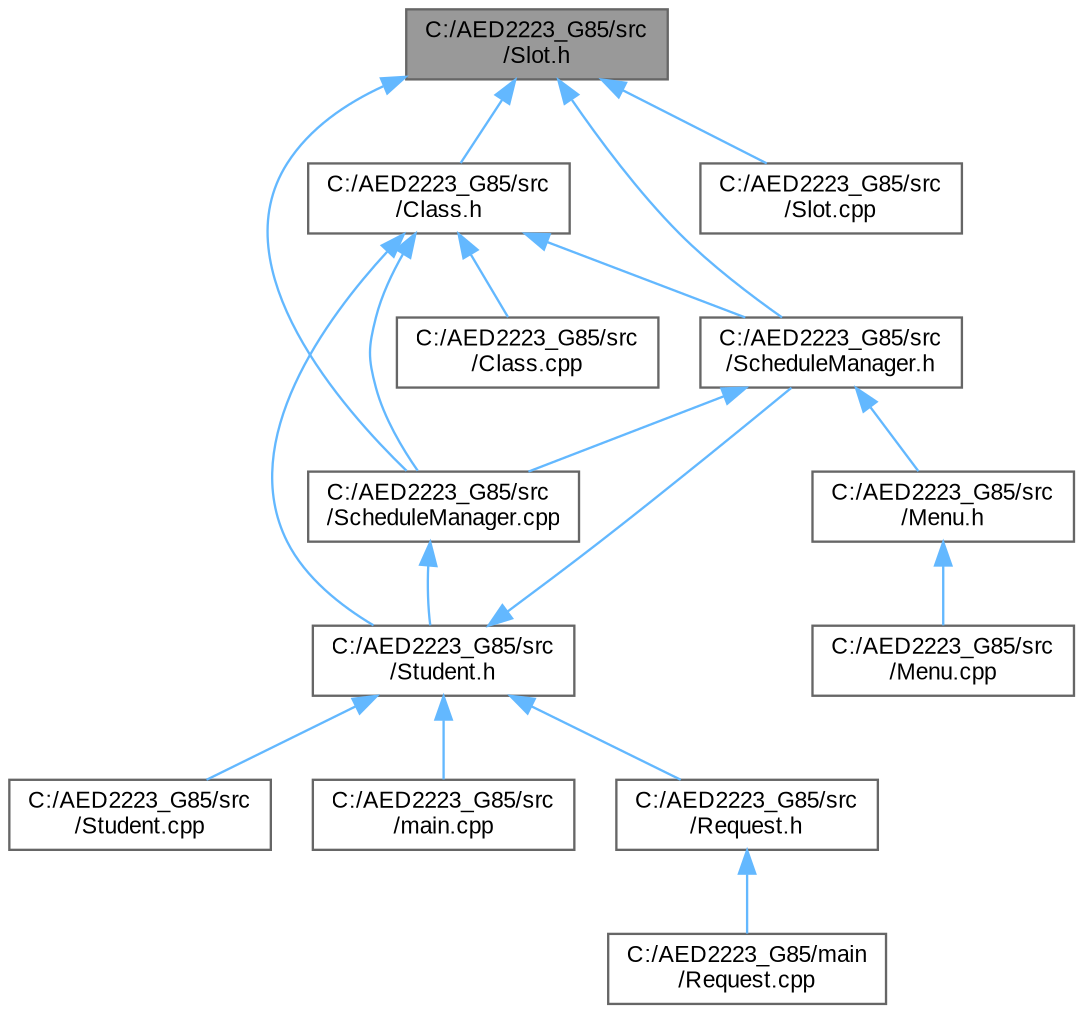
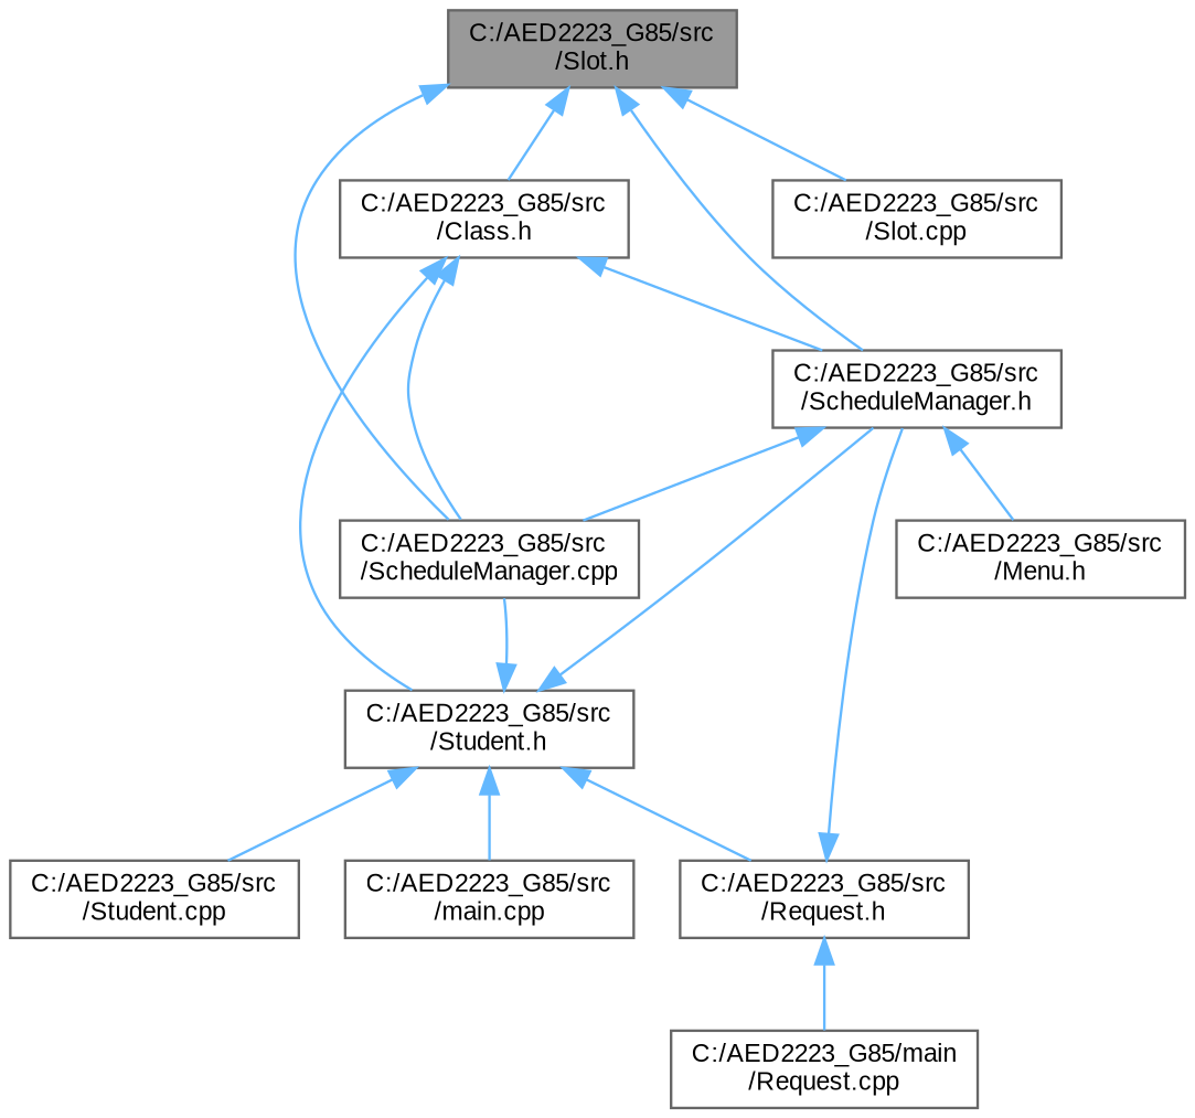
  digraph {
    fontname="Liberation Sans"
    node [color=grey40 fillcolor=white fontname="Liberation Sans" fontsize=10 shape=box style=filled]
    edge [color=steelblue1 dir=back fontname="Liberation Sans" fontsize=10 labelfontname=Helvetica labelfontsize=10 style=solid]
    n1 [color=gray40 fillcolor=grey60 fontcolor=black height=0.2 label="C:/AED2223_G85/src\l/Slot.h" width=0.4]
    n2 [height=0.2 label="C:/AED2223_G85/src\l/Class.h" width=0.4]
    n3 [height=0.2 label="C:/AED2223_G85/src\l/ScheduleManager.h" width=0.4]
    n4 [height=0.2 label="C:/AED2223_G85/src\l/Slot.cpp" width=0.4]
    n5 [height=0.2 label="C:/AED2223_G85/src\l/ScheduleManager.cpp" width=0.4]
-   n6 [height=0.2 label="C:/AED2223_G85/src\l/Class.cpp" width=0.4]
    n7 [height=0.2 label="C:/AED2223_G85/src\l/Student.h" width=0.4]
    n8 [height=0.2 label="C:/AED2223_G85/src\l/Menu.h" width=0.4]
    n9 [height=0.2 label="C:/AED2223_G85/src\l/main.cpp" width=0.4]
    n10 [height=0.2 label="C:/AED2223_G85/src\l/Request.h" width=0.4]
    n11 [height=0.2 label="C:/AED2223_G85/src\l/Student.cpp" width=0.4]
-   n12 [height=0.2 label="C:/AED2223_G85/src\l/Menu.cpp" width=0.4]
    n13 [height=0.2 label="C:/AED2223_G85/main\l/Request.cpp" width=0.4]
    n1 -> n2
    n1 -> n3
    n1 -> n4
    n1 -> n5
    n2 -> n3
    n2 -> n5
-   n2 -> n6
    n2 -> n7
    n3 -> n5
    n3 -> n8
    n7 -> n3
-   n5 -> n7
+   n7 -> n5
    n7 -> n9
    n7 -> n10
    n7 -> n11
-   n8 -> n12
+   n10 -> n3
    n10 -> n13
  }
